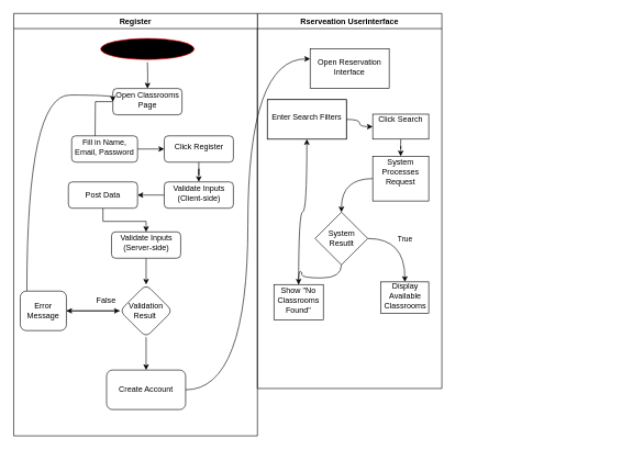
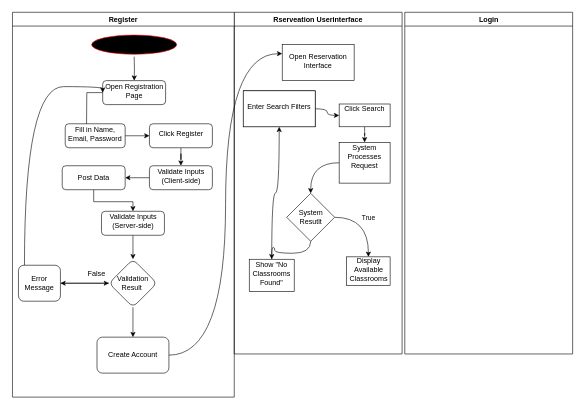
  <mxCell id="0" />
  <mxCell id="1" parent="0" />
  <mxCell id="2" value="Rserveation Userinterface" style="swimlane;whiteSpace=wrap;startSize=23;" parent="1" vertex="1"><mxGeometry x="390" y="20" width="280" height="570" as="geometry" /></mxCell>
  <mxCell id="3" value="&lt;table&gt;&lt;tbody&gt;&lt;tr&gt;&lt;td data-end=&quot;2026&quot; data-start=&quot;1997&quot; class=&quot;max-w-[calc(var(--thread-content-max-width)*2/3)]&quot;&gt;Open Reservation Interface&lt;/td&gt;&lt;/tr&gt;&lt;/tbody&gt;&lt;/table&gt;&lt;table&gt;&lt;tbody&gt;&lt;tr&gt;&lt;td data-end=&quot;2043&quot; data-start=&quot;2026&quot; class=&quot;max-w-[calc(var(--thread-content-max-width)*2/3)]&quot;&gt;&lt;/td&gt;&lt;/tr&gt;&lt;/tbody&gt;&lt;/table&gt;" style="whiteSpace=wrap;html=1;" vertex="1" parent="2"><mxGeometry x="80" y="54" width="120" height="60" as="geometry" /></mxCell>
  <mxCell id="4" value="" style="edgeStyle=orthogonalEdgeStyle;curved=1;rounded=0;orthogonalLoop=1;jettySize=auto;html=1;" edge="1" parent="2" source="17" target="6"><mxGeometry relative="1" as="geometry" /></mxCell>
  <mxCell id="5" value="" style="edgeStyle=orthogonalEdgeStyle;curved=1;rounded=0;orthogonalLoop=1;jettySize=auto;html=1;" edge="1" parent="2" source="6" target="8"><mxGeometry relative="1" as="geometry" /></mxCell>
  <mxCell id="6" value="&#10;&lt;table&gt;&lt;tbody&gt;&lt;tr&gt;&lt;td data-end=&quot;2134&quot; data-start=&quot;2119&quot; class=&quot;max-w-[calc(var(--thread-content-max-width)*2/3)]&quot;&gt;Click Search&lt;/td&gt;&lt;/tr&gt;&lt;/tbody&gt;&lt;/table&gt;&lt;table&gt;&lt;tbody&gt;&lt;tr&gt;&lt;td data-end=&quot;2149&quot; data-start=&quot;2134&quot; class=&quot;max-w-[calc(var(--thread-content-max-width)*2/3)]&quot;&gt;&lt;/td&gt;&lt;/tr&gt;&lt;/tbody&gt;&lt;/table&gt;&#10;&#10;" style="whiteSpace=wrap;html=1;" vertex="1" parent="2"><mxGeometry x="175" y="153" width="85" height="38" as="geometry" /></mxCell>
  <mxCell id="7" value="" style="edgeStyle=orthogonalEdgeStyle;curved=1;rounded=0;orthogonalLoop=1;jettySize=auto;html=1;" edge="1" parent="2" source="8" target="12"><mxGeometry relative="1" as="geometry" /></mxCell>
  <mxCell id="8" value="&#10;&lt;table&gt;&lt;tbody&gt;&lt;tr&gt;&lt;td data-end=&quot;2196&quot; data-start=&quot;2169&quot; class=&quot;max-w-[calc(var(--thread-content-max-width)*2/3)]&quot;&gt;System Processes Request&lt;/td&gt;&lt;/tr&gt;&lt;/tbody&gt;&lt;/table&gt;&lt;table&gt;&lt;tbody&gt;&lt;tr&gt;&lt;td data-end=&quot;2215&quot; data-start=&quot;2196&quot; class=&quot;max-w-[calc(var(--thread-content-max-width)*2/3)]&quot;&gt;&lt;/td&gt;&lt;/tr&gt;&lt;/tbody&gt;&lt;/table&gt;&#10;&#10;" style="whiteSpace=wrap;html=1;" vertex="1" parent="2"><mxGeometry x="175" y="217" width="85" height="68" as="geometry" /></mxCell>
  <mxCell id="9" value="" style="edgeStyle=orthogonalEdgeStyle;curved=1;rounded=0;orthogonalLoop=1;jettySize=auto;html=1;" edge="1" parent="2" source="12" target="13"><mxGeometry relative="1" as="geometry" /></mxCell>
  <mxCell id="10" value="True" style="edgeLabel;html=1;align=center;verticalAlign=middle;resizable=0;points=[];" vertex="1" connectable="0" parent="9"><mxGeometry x="-0.067" relative="1" as="geometry"><mxPoint as="offset" /></mxGeometry></mxCell>
  <mxCell id="11" value="" style="edgeStyle=orthogonalEdgeStyle;curved=1;rounded=0;orthogonalLoop=1;jettySize=auto;html=1;" edge="1" parent="2" source="12" target="15"><mxGeometry relative="1" as="geometry" /></mxCell>
  <mxCell id="12" value="System Resutlt" style="rhombus;whiteSpace=wrap;html=1;" vertex="1" parent="2"><mxGeometry x="87.5" y="302" width="80" height="80" as="geometry" /></mxCell>
  <mxCell id="13" value="&lt;table&gt;&lt;tbody&gt;&lt;tr&gt;&lt;td data-end=&quot;2323&quot; data-start=&quot;2292&quot; class=&quot;max-w-[calc(var(--thread-content-max-width)*2/3)]&quot;&gt;Display Available Classrooms&lt;/td&gt;&lt;/tr&gt;&lt;/tbody&gt;&lt;/table&gt;&lt;table&gt;&lt;tbody&gt;&lt;tr&gt;&lt;td data-end=&quot;2339&quot; data-start=&quot;2323&quot; class=&quot;max-w-[calc(var(--thread-content-max-width)*2/3)]&quot;&gt;&lt;/td&gt;&lt;/tr&gt;&lt;/tbody&gt;&lt;/table&gt;" style="whiteSpace=wrap;html=1;" vertex="1" parent="2"><mxGeometry x="187.5" y="408" width="72.5" height="48" as="geometry" /></mxCell>
  <mxCell id="14" value="" style="edgeStyle=orthogonalEdgeStyle;curved=1;rounded=0;orthogonalLoop=1;jettySize=auto;html=1;" edge="1" parent="2" source="15" target="16"><mxGeometry relative="1" as="geometry" /></mxCell>
  <mxCell id="15" value="&lt;table&gt;&lt;tbody&gt;&lt;tr&gt;&lt;td data-end=&quot;2388&quot; data-start=&quot;2359&quot; class=&quot;max-w-[calc(var(--thread-content-max-width)*2/3)]&quot;&gt;Show &quot;No Classrooms Found&quot;&lt;/td&gt;&lt;/tr&gt;&lt;/tbody&gt;&lt;/table&gt;&lt;table&gt;&lt;tbody&gt;&lt;tr&gt;&lt;td data-end=&quot;2404&quot; data-start=&quot;2388&quot; class=&quot;max-w-[calc(var(--thread-content-max-width)*2/3)]&quot;&gt;&lt;/td&gt;&lt;/tr&gt;&lt;/tbody&gt;&lt;/table&gt;" style="whiteSpace=wrap;html=1;" vertex="1" parent="2"><mxGeometry x="25" y="412" width="75" height="54" as="geometry" /></mxCell>
  <mxCell id="16" value="" style="whiteSpace=wrap;html=1;" vertex="1" parent="2"><mxGeometry x="15" y="131" width="120" height="60" as="geometry" /></mxCell>
  <mxCell id="17" value="&lt;table&gt;&lt;tbody&gt;&lt;tr&gt;&lt;td data-end=&quot;2086&quot; data-start=&quot;2063&quot; class=&quot;max-w-[calc(var(--thread-content-max-width)*2/3)]&quot;&gt;Enter Search Filters&lt;/td&gt;&lt;/tr&gt;&lt;/tbody&gt;&lt;/table&gt;&lt;table&gt;&lt;tbody&gt;&lt;tr&gt;&lt;td data-end=&quot;2099&quot; data-start=&quot;2086&quot; class=&quot;max-w-[calc(var(--thread-content-max-width)*2/3)]&quot;&gt;&lt;/td&gt;&lt;/tr&gt;&lt;/tbody&gt;&lt;/table&gt;" style="whiteSpace=wrap;html=1;" vertex="1" parent="2"><mxGeometry x="15" y="131" width="120" height="60" as="geometry" /></mxCell>
+ <mxCell id="18" value="Login" style="swimlane;whiteSpace=wrap;startSize=23;" parent="1" vertex="1"><mxGeometry x="674.5" y="20" width="280" height="570" as="geometry" /></mxCell>
  <mxCell id="19" value="Register" style="swimlane;whiteSpace=wrap" parent="1" vertex="1"><mxGeometry x="20" y="20" width="370" height="642" as="geometry" /></mxCell>
  <mxCell id="20" style="edgeStyle=orthogonalEdgeStyle;rounded=0;orthogonalLoop=1;jettySize=auto;html=1;" edge="1" parent="19" target="23"><mxGeometry relative="1" as="geometry"><mxPoint x="203" y="74" as="sourcePoint" /></mxGeometry></mxCell>
  <mxCell id="21" value="Register Button Click" style="ellipse;shape=startState;fillColor=#000000;strokeColor=#ff0000;fontColor=light-dark(#000000,#000000);" parent="19" vertex="1"><mxGeometry x="128" y="34" width="150" height="40" as="geometry" /></mxCell>
  <mxCell id="22" style="edgeStyle=orthogonalEdgeStyle;rounded=0;orthogonalLoop=1;jettySize=auto;html=1;" edge="1" parent="19" source="23"><mxGeometry relative="1" as="geometry"><mxPoint x="123.5" y="196" as="targetPoint" /></mxGeometry></mxCell>
- <mxCell id="23" value="&lt;table&gt;&lt;tbody&gt;&lt;tr&gt;&lt;td data-end=&quot;331&quot; data-start=&quot;306&quot; class=&quot;max-w-[calc(var(--thread-content-max-width)*2/3)]&quot;&gt;Open Classrooms Page&lt;/td&gt;&lt;/tr&gt;&lt;/tbody&gt;&lt;/table&gt;&lt;table&gt;&lt;tbody&gt;&lt;tr&gt;&lt;td data-end=&quot;362&quot; data-start=&quot;331&quot; class=&quot;max-w-[calc(var(--thread-content-max-width)*2/3)]&quot;&gt;&lt;/td&gt;&lt;/tr&gt;&lt;/tbody&gt;&lt;/table&gt;" style="rounded=1;whiteSpace=wrap;html=1;" vertex="1" parent="19"><mxGeometry x="150.5" y="114" width="105" height="40" as="geometry" /></mxCell>
+ <mxCell id="23" value="&lt;table&gt;&lt;tbody&gt;&lt;tr&gt;&lt;td data-end=&quot;331&quot; data-start=&quot;306&quot; class=&quot;max-w-[calc(var(--thread-content-max-width)*2/3)]&quot;&gt;Open Registration Page&lt;/td&gt;&lt;/tr&gt;&lt;/tbody&gt;&lt;/table&gt;&lt;table&gt;&lt;tbody&gt;&lt;tr&gt;&lt;td data-end=&quot;362&quot; data-start=&quot;331&quot; class=&quot;max-w-[calc(var(--thread-content-max-width)*2/3)]&quot;&gt;&lt;/td&gt;&lt;/tr&gt;&lt;/tbody&gt;&lt;/table&gt;" style="rounded=1;whiteSpace=wrap;html=1;" vertex="1" parent="19"><mxGeometry x="150.5" y="114" width="105" height="40" as="geometry" /></mxCell>
  <mxCell id="24" style="edgeStyle=orthogonalEdgeStyle;rounded=0;orthogonalLoop=1;jettySize=auto;html=1;" edge="1" parent="19" source="25" target="27"><mxGeometry relative="1" as="geometry" /></mxCell>
  <mxCell id="25" value="&lt;table&gt;&lt;tbody&gt;&lt;tr&gt;&lt;td data-end=&quot;434&quot; data-start=&quot;402&quot; class=&quot;max-w-[calc(var(--thread-content-max-width)*2/3)]&quot;&gt;Fill in Name, Email, Password&lt;/td&gt;&lt;/tr&gt;&lt;/tbody&gt;&lt;/table&gt;&lt;table&gt;&lt;tbody&gt;&lt;tr&gt;&lt;td data-end=&quot;454&quot; data-start=&quot;434&quot; class=&quot;max-w-[calc(var(--thread-content-max-width)*2/3)]&quot;&gt;&lt;/td&gt;&lt;/tr&gt;&lt;/tbody&gt;&lt;/table&gt;" style="rounded=1;whiteSpace=wrap;html=1;" vertex="1" parent="19"><mxGeometry x="88" y="186" width="100" height="40" as="geometry" /></mxCell>
  <mxCell id="26" style="edgeStyle=orthogonalEdgeStyle;rounded=0;orthogonalLoop=1;jettySize=auto;html=1;" edge="1" parent="19" source="27" target="29"><mxGeometry relative="1" as="geometry" /></mxCell>
  <mxCell id="27" value="&lt;table&gt;&lt;tbody&gt;&lt;tr&gt;&lt;td data-end=&quot;491&quot; data-start=&quot;474&quot; class=&quot;max-w-[calc(var(--thread-content-max-width)*2/3)]&quot;&gt;Click Register&lt;/td&gt;&lt;/tr&gt;&lt;/tbody&gt;&lt;/table&gt;&lt;table&gt;&lt;tbody&gt;&lt;tr&gt;&lt;td data-end=&quot;525&quot; data-start=&quot;491&quot; class=&quot;max-w-[calc(var(--thread-content-max-width)*2/3)]&quot;&gt;&lt;/td&gt;&lt;/tr&gt;&lt;/tbody&gt;&lt;/table&gt;" style="rounded=1;whiteSpace=wrap;html=1;" vertex="1" parent="19"><mxGeometry x="228.5" y="186" width="105" height="40" as="geometry" /></mxCell>
  <mxCell id="28" style="edgeStyle=orthogonalEdgeStyle;rounded=0;orthogonalLoop=1;jettySize=auto;html=1;" edge="1" parent="19" source="29" target="33"><mxGeometry relative="1" as="geometry" /></mxCell>
  <mxCell id="29" value="&lt;table&gt;&lt;tbody&gt;&lt;tr&gt;&lt;td data-end=&quot;577&quot; data-start=&quot;545&quot; class=&quot;max-w-[calc(var(--thread-content-max-width)*2/3)]&quot;&gt;Validate Inputs (Client-side)&lt;/td&gt;&lt;/tr&gt;&lt;/tbody&gt;&lt;/table&gt;&lt;table&gt;&lt;tbody&gt;&lt;tr&gt;&lt;td data-end=&quot;599&quot; data-start=&quot;577&quot; class=&quot;max-w-[calc(var(--thread-content-max-width)*2/3)]&quot;&gt;&lt;/td&gt;&lt;/tr&gt;&lt;/tbody&gt;&lt;/table&gt;" style="rounded=1;whiteSpace=wrap;html=1;" vertex="1" parent="19"><mxGeometry x="228.5" y="256" width="105" height="40" as="geometry" /></mxCell>
  <mxCell id="30" style="edgeStyle=orthogonalEdgeStyle;rounded=0;orthogonalLoop=1;jettySize=auto;html=1;" edge="1" parent="19" source="31" target="37"><mxGeometry relative="1" as="geometry" /></mxCell>
  <mxCell id="31" value="&lt;table&gt;&lt;tbody&gt;&lt;tr&gt;&lt;td data-end=&quot;577&quot; data-start=&quot;545&quot; class=&quot;max-w-[calc(var(--thread-content-max-width)*2/3)]&quot;&gt;Validate Inputs (Server-side)&lt;/td&gt;&lt;/tr&gt;&lt;/tbody&gt;&lt;/table&gt;&lt;table&gt;&lt;tbody&gt;&lt;tr&gt;&lt;td data-end=&quot;599&quot; data-start=&quot;577&quot; class=&quot;max-w-[calc(var(--thread-content-max-width)*2/3)]&quot;&gt;&lt;/td&gt;&lt;/tr&gt;&lt;/tbody&gt;&lt;/table&gt;" style="rounded=1;whiteSpace=wrap;html=1;" vertex="1" parent="19"><mxGeometry x="148.5" y="332" width="105" height="40" as="geometry" /></mxCell>
  <mxCell id="32" style="edgeStyle=orthogonalEdgeStyle;rounded=0;orthogonalLoop=1;jettySize=auto;html=1;" edge="1" parent="19" source="33" target="31"><mxGeometry relative="1" as="geometry" /></mxCell>
  <mxCell id="33" value="Post Data" style="rounded=1;whiteSpace=wrap;html=1;" vertex="1" parent="19"><mxGeometry x="83" y="256" width="105" height="40" as="geometry" /></mxCell>
  <mxCell id="34" value="" style="edgeStyle=orthogonalEdgeStyle;rounded=0;orthogonalLoop=1;jettySize=auto;html=1;" edge="1" parent="19" source="39" target="37"><mxGeometry relative="1" as="geometry"><mxPoint x="140" y="422" as="sourcePoint" /></mxGeometry></mxCell>
  <mxCell id="35" value="" style="edgeStyle=orthogonalEdgeStyle;rounded=0;orthogonalLoop=1;jettySize=auto;html=1;" edge="1" parent="19" source="37" target="39"><mxGeometry relative="1" as="geometry" /></mxCell>
  <mxCell id="36" value="" style="edgeStyle=orthogonalEdgeStyle;curved=1;rounded=0;orthogonalLoop=1;jettySize=auto;html=1;" edge="1" parent="19" source="37" target="40"><mxGeometry relative="1" as="geometry" /></mxCell>
  <mxCell id="37" value="Validation Result&amp;nbsp;" style="rhombus;whiteSpace=wrap;html=1;rounded=1;" vertex="1" parent="19"><mxGeometry x="161" y="412" width="80" height="80" as="geometry" /></mxCell>
  <mxCell id="38" style="edgeStyle=orthogonalEdgeStyle;curved=1;rounded=0;orthogonalLoop=1;jettySize=auto;html=1;entryX=0;entryY=0.5;entryDx=0;entryDy=0;" edge="1" parent="19" source="39" target="23"><mxGeometry relative="1" as="geometry"><Array as="points"><mxPoint x="20" y="452" /><mxPoint x="20" y="124" /><mxPoint x="151" y="124" /></Array></mxGeometry></mxCell>
  <mxCell id="39" value="Error Message" style="whiteSpace=wrap;html=1;rounded=1;" vertex="1" parent="19"><mxGeometry x="10" y="422" width="70" height="60" as="geometry" /></mxCell>
  <mxCell id="40" value="Create Account" style="whiteSpace=wrap;html=1;rounded=1;" vertex="1" parent="19"><mxGeometry x="141" y="542" width="120" height="60" as="geometry" /></mxCell>
  <mxCell id="41" value="False" style="text;html=1;align=center;verticalAlign=middle;resizable=0;points=[];autosize=1;strokeColor=none;fillColor=none;" vertex="1" parent="1"><mxGeometry x="135" y="442" width="50" height="30" as="geometry" /></mxCell>
  <mxCell id="42" style="edgeStyle=orthogonalEdgeStyle;curved=1;rounded=0;orthogonalLoop=1;jettySize=auto;html=1;entryX=0;entryY=0.25;entryDx=0;entryDy=0;" edge="1" parent="1" source="40" target="3"><mxGeometry relative="1" as="geometry" /></mxCell>
